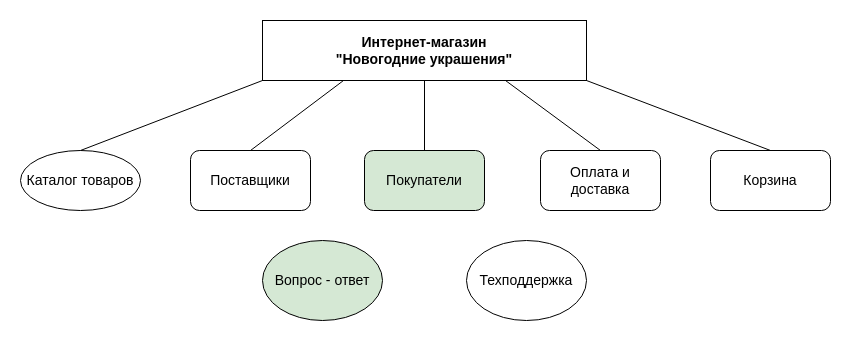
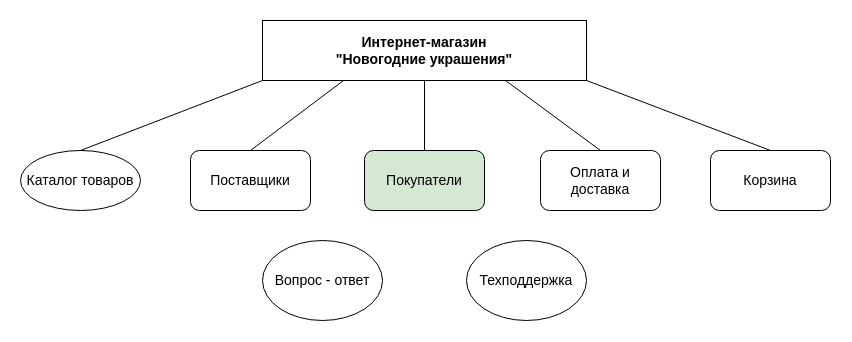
  <mxCell id="0" />
  <mxCell id="1" parent="0" />
  <mxCell id="2" value="&lt;b&gt;&lt;font style=&quot;font-size: 14px;&quot;&gt;Интернет-магазин&lt;br&gt;&quot;Новогодние украшения&quot;&lt;/font&gt;&lt;/b&gt;" style="rounded=0;whiteSpace=wrap;html=1;" vertex="1" parent="1"><mxGeometry x="262" y="20" width="324" height="60" as="geometry" /></mxCell>
  <mxCell id="3" value="Каталог товаров" style="ellipse;whiteSpace=wrap;html=1;fontSize=14;" vertex="1" parent="1"><mxGeometry x="20" y="150" width="120" height="60" as="geometry" /></mxCell>
  <mxCell id="4" value="Поставщики" style="rounded=1;whiteSpace=wrap;html=1;fontSize=14;" vertex="1" parent="1"><mxGeometry x="190" y="150" width="120" height="60" as="geometry" /></mxCell>
  <mxCell id="5" value="Покупатели" style="rounded=1;whiteSpace=wrap;html=1;fontSize=14;fillColor=#d5e8d4;" vertex="1" parent="1"><mxGeometry x="364" y="150" width="120" height="60" as="geometry" /></mxCell>
  <mxCell id="6" value="Оплата и доставка" style="rounded=1;whiteSpace=wrap;html=1;fontSize=14;" vertex="1" parent="1"><mxGeometry x="540" y="150" width="120" height="60" as="geometry" /></mxCell>
  <mxCell id="7" value="Корзина" style="rounded=1;whiteSpace=wrap;html=1;fontSize=14;" vertex="1" parent="1"><mxGeometry x="710" y="150" width="120" height="60" as="geometry" /></mxCell>
  <mxCell id="8" value="" style="endArrow=none;html=1;rounded=0;fontSize=14;exitX=0.5;exitY=0;exitDx=0;exitDy=0;entryX=0;entryY=1;entryDx=0;entryDy=0;" edge="1" parent="1" source="3" target="2"><mxGeometry width="50" height="50" relative="1" as="geometry"><mxPoint x="180" y="130" as="sourcePoint" /><mxPoint x="260" y="80" as="targetPoint" /><Array as="points" /></mxGeometry></mxCell>
  <mxCell id="9" value="" style="endArrow=none;html=1;rounded=0;fontSize=14;exitX=0.5;exitY=0;exitDx=0;exitDy=0;entryX=0.25;entryY=1;entryDx=0;entryDy=0;" edge="1" parent="1" source="4" target="2"><mxGeometry width="50" height="50" relative="1" as="geometry"><mxPoint x="270" y="130" as="sourcePoint" /><mxPoint x="330" y="100" as="targetPoint" /></mxGeometry></mxCell>
  <mxCell id="10" value="" style="endArrow=none;html=1;rounded=0;fontSize=14;entryX=0.5;entryY=1;entryDx=0;entryDy=0;exitX=0.5;exitY=0;exitDx=0;exitDy=0;" edge="1" parent="1" source="5" target="2"><mxGeometry width="50" height="50" relative="1" as="geometry"><mxPoint x="399" y="140" as="sourcePoint" /><mxPoint x="449" y="90" as="targetPoint" /></mxGeometry></mxCell>
  <mxCell id="11" value="" style="endArrow=none;html=1;rounded=0;fontSize=14;entryX=0.75;entryY=1;entryDx=0;entryDy=0;exitX=0.5;exitY=0;exitDx=0;exitDy=0;" edge="1" parent="1" source="6" target="2"><mxGeometry width="50" height="50" relative="1" as="geometry"><mxPoint x="536" y="140" as="sourcePoint" /><mxPoint x="590" y="90" as="targetPoint" /><Array as="points" /></mxGeometry></mxCell>
  <mxCell id="12" value="" style="endArrow=none;html=1;rounded=0;fontSize=14;entryX=1;entryY=1;entryDx=0;entryDy=0;exitX=0.5;exitY=0;exitDx=0;exitDy=0;" edge="1" parent="1" source="7" target="2"><mxGeometry width="50" height="50" relative="1" as="geometry"><mxPoint x="660" y="140" as="sourcePoint" /><mxPoint x="710" y="90" as="targetPoint" /><Array as="points" /></mxGeometry></mxCell>
- <mxCell id="13" value="Вопрос - ответ" style="ellipse;whiteSpace=wrap;html=1;fontSize=14;fillColor=#d5e8d4;" vertex="1" parent="1"><mxGeometry x="262" y="240" width="120" height="80" as="geometry" /></mxCell>
+ <mxCell id="13" value="Вопрос - ответ" style="ellipse;whiteSpace=wrap;html=1;fontSize=14;" vertex="1" parent="1"><mxGeometry x="262" y="240" width="120" height="80" as="geometry" /></mxCell>
  <mxCell id="14" value="Техподдержка" style="ellipse;whiteSpace=wrap;html=1;fontSize=14;" vertex="1" parent="1"><mxGeometry x="466" y="240" width="120" height="80" as="geometry" /></mxCell>
